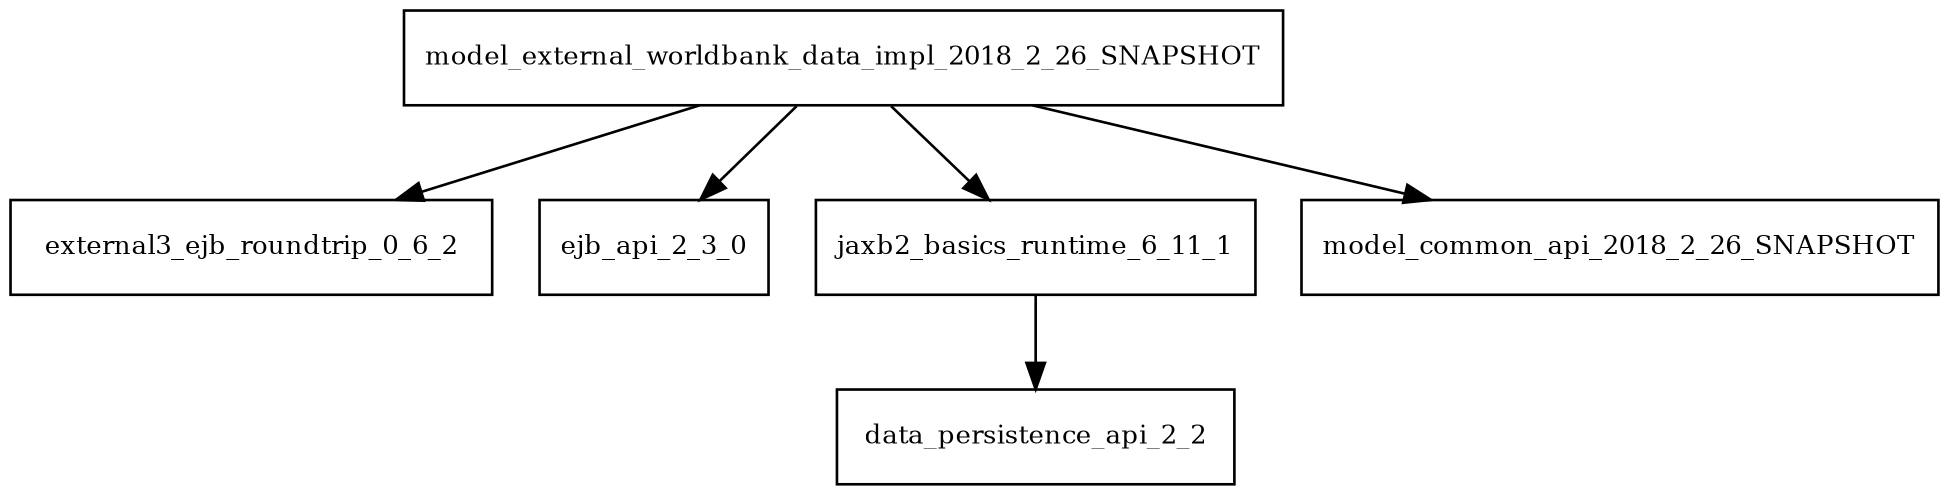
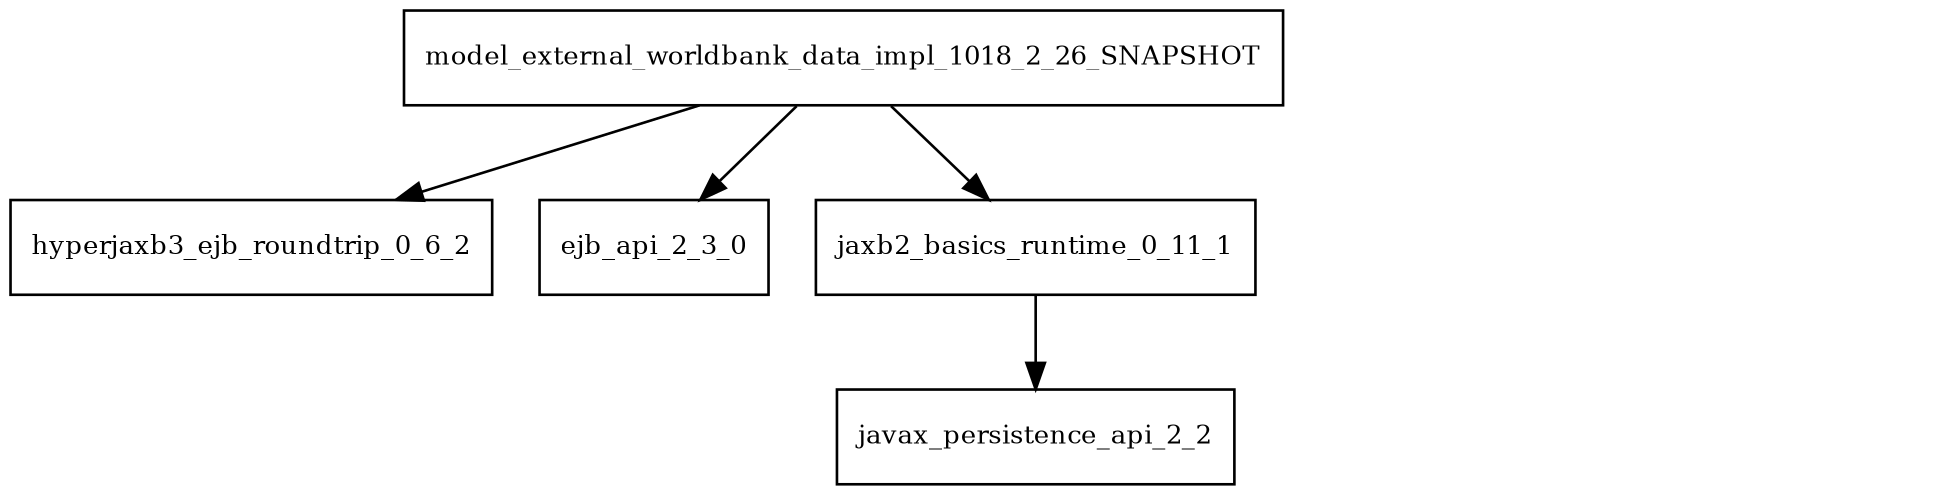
  digraph {
    node [fontsize=10.0 shape=box]
-   model_external_worldbank_data_impl_2018_2_26_SNAPSHOT
-   hyperjaxb3_ejb_roundtrip_0_6_2 [label=external3_ejb_roundtrip_0_6_2]
+   model_external_worldbank_data_impl_2018_2_26_SNAPSHOT [label=model_external_worldbank_data_impl_1018_2_26_SNAPSHOT]
+   hyperjaxb3_ejb_roundtrip_0_6_2
    n3 [label=ejb_api_2_3_0]
-   jaxb2_basics_runtime_0_11_1 [label=jaxb2_basics_runtime_6_11_1]
-   model_common_api_2018_2_26_SNAPSHOT
-   javax_persistence_api_2_2 [label=data_persistence_api_2_2]
+   jaxb2_basics_runtime_0_11_1
+   javax_persistence_api_2_2
    model_external_worldbank_data_impl_2018_2_26_SNAPSHOT -> hyperjaxb3_ejb_roundtrip_0_6_2
    model_external_worldbank_data_impl_2018_2_26_SNAPSHOT -> n3
    model_external_worldbank_data_impl_2018_2_26_SNAPSHOT -> jaxb2_basics_runtime_0_11_1
-   model_external_worldbank_data_impl_2018_2_26_SNAPSHOT -> model_common_api_2018_2_26_SNAPSHOT
    jaxb2_basics_runtime_0_11_1 -> javax_persistence_api_2_2
  }
